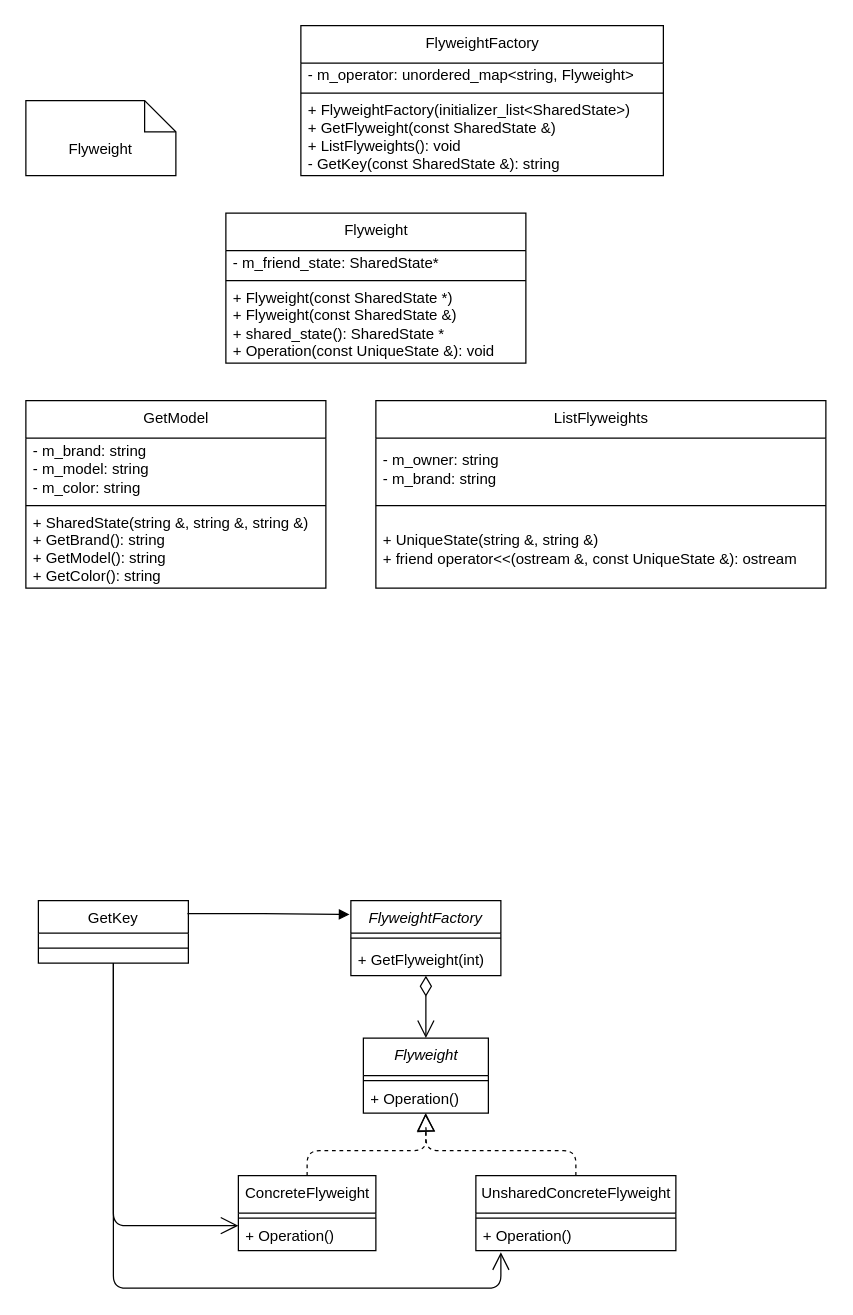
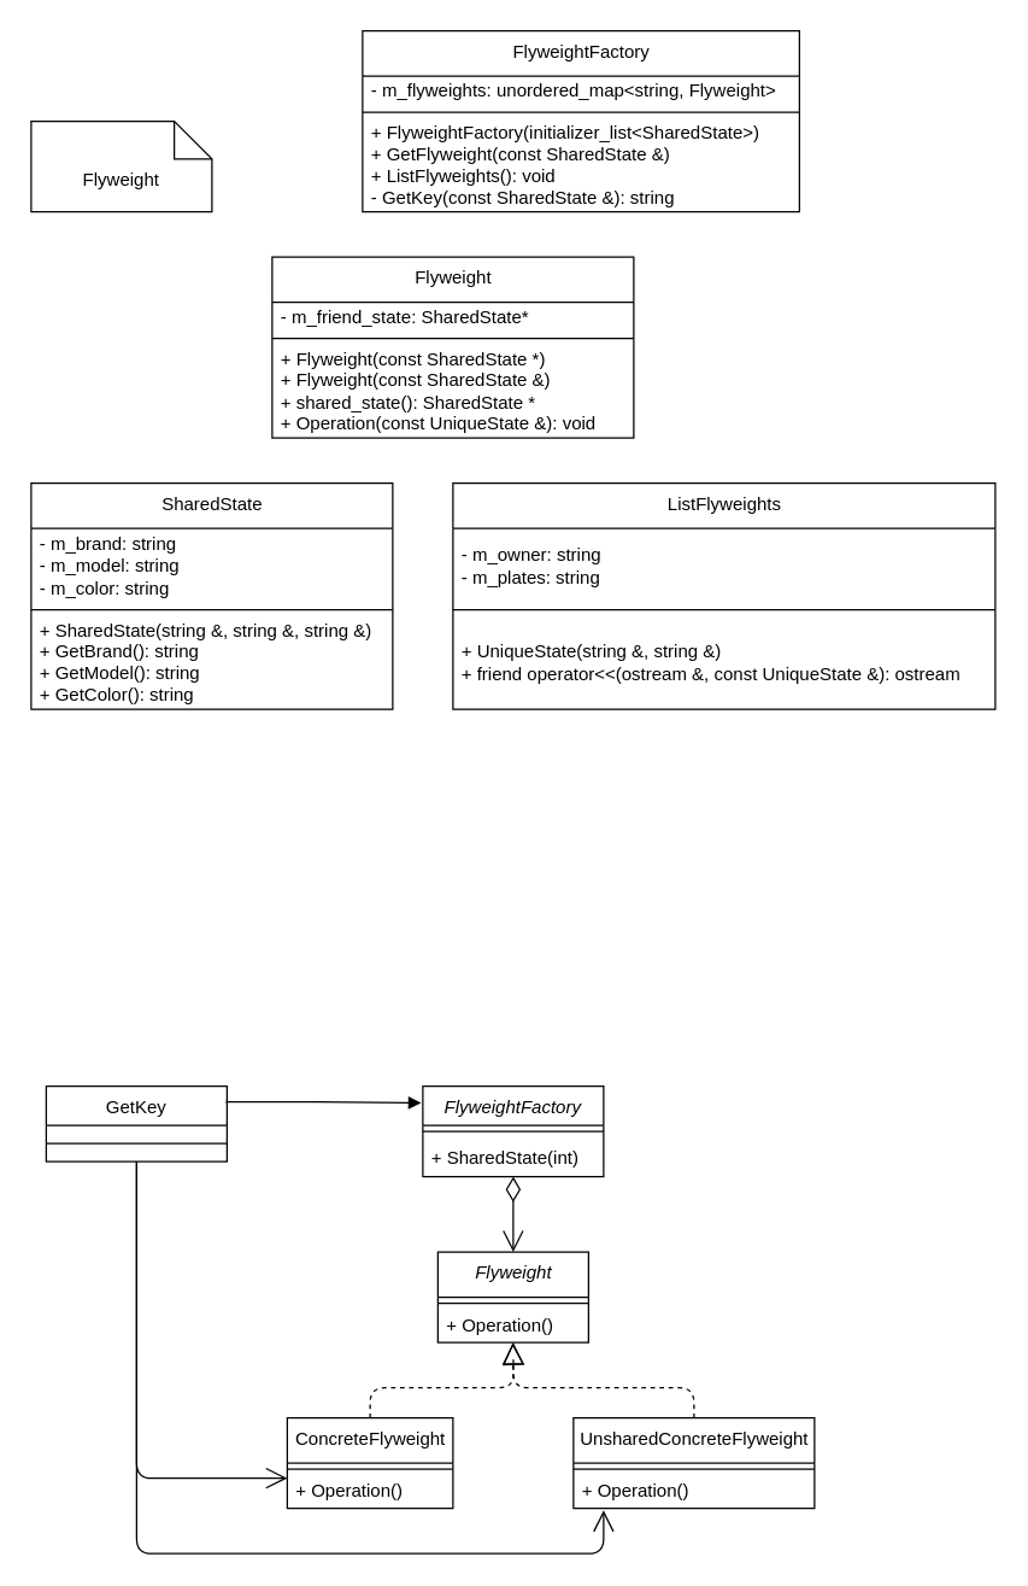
  <mxCell id="0" />
  <mxCell id="1" parent="0" />
  <mxCell id="2" value="GetKey" style="swimlane;fontStyle=0;align=center;verticalAlign=top;childLayout=stackLayout;horizontal=1;startSize=26;horizontalStack=0;resizeParent=1;resizeParentMax=0;resizeLast=0;collapsible=1;marginBottom=0;strokeWidth=1;" parent="1" vertex="1"><mxGeometry x="30" y="720" width="120" height="50" as="geometry" /></mxCell>
  <mxCell id="3" value="" style="line;strokeWidth=1;fillColor=none;align=left;verticalAlign=middle;spacingTop=-1;spacingLeft=3;spacingRight=3;rotatable=0;labelPosition=right;points=[];portConstraint=eastwest;strokeColor=inherit;" parent="2" vertex="1"><mxGeometry y="26" width="120" height="24" as="geometry" /></mxCell>
  <mxCell id="4" value="FlyweightFactory" style="swimlane;fontStyle=2;align=center;verticalAlign=top;childLayout=stackLayout;horizontal=1;startSize=26;horizontalStack=0;resizeParent=1;resizeParentMax=0;resizeLast=0;collapsible=1;marginBottom=0;strokeWidth=1;" parent="1" vertex="1"><mxGeometry x="280" y="720" width="120" height="60" as="geometry" /></mxCell>
  <mxCell id="5" value="" style="line;strokeWidth=1;fillColor=none;align=left;verticalAlign=middle;spacingTop=-1;spacingLeft=3;spacingRight=3;rotatable=0;labelPosition=right;points=[];portConstraint=eastwest;strokeColor=inherit;fontStyle=0" parent="4" vertex="1"><mxGeometry y="26" width="120" height="8" as="geometry" /></mxCell>
- <mxCell id="6" value="+ GetFlyweight(int)" style="text;strokeColor=none;fillColor=none;align=left;verticalAlign=top;spacingLeft=4;spacingRight=4;overflow=hidden;rotatable=0;points=[[0,0.5],[1,0.5]];portConstraint=eastwest;strokeWidth=1;fontStyle=0" parent="4" vertex="1"><mxGeometry y="34" width="120" height="26" as="geometry" /></mxCell>
+ <mxCell id="6" value="+ SharedState(int)" style="text;strokeColor=none;fillColor=none;align=left;verticalAlign=top;spacingLeft=4;spacingRight=4;overflow=hidden;rotatable=0;points=[[0,0.5],[1,0.5]];portConstraint=eastwest;strokeWidth=1;fontStyle=0" parent="4" vertex="1"><mxGeometry y="34" width="120" height="26" as="geometry" /></mxCell>
  <mxCell id="7" value="Flyweight" style="shape=note2;boundedLbl=1;whiteSpace=wrap;html=1;size=25;verticalAlign=top;align=center;" parent="1" vertex="1"><mxGeometry x="20" y="80" width="120" height="60" as="geometry" /></mxCell>
  <mxCell id="8" value="" style="endArrow=block;endFill=1;html=1;edgeStyle=orthogonalEdgeStyle;align=left;verticalAlign=top;entryX=-0.009;entryY=0.185;entryDx=0;entryDy=0;entryPerimeter=0;exitX=0.994;exitY=0.207;exitDx=0;exitDy=0;exitPerimeter=0;" parent="1" source="2" target="4" edge="1"><mxGeometry x="-1" relative="1" as="geometry"><mxPoint x="150" y="744.58" as="sourcePoint" /><mxPoint x="310" y="744.58" as="targetPoint" /><Array as="points"><mxPoint x="220" y="730" /><mxPoint x="279" y="731" /></Array></mxGeometry></mxCell>
  <mxCell id="9" value="&lt;i&gt;Flyweight&lt;/i&gt;" style="swimlane;fontStyle=0;align=center;verticalAlign=top;childLayout=stackLayout;horizontal=1;startSize=30;horizontalStack=0;resizeParent=1;resizeParentMax=0;resizeLast=0;collapsible=0;marginBottom=0;html=1;" parent="1" vertex="1"><mxGeometry x="290" y="830" width="100" height="60" as="geometry" /></mxCell>
  <mxCell id="10" value="" style="line;strokeWidth=1;fillColor=none;align=left;verticalAlign=middle;spacingTop=-1;spacingLeft=3;spacingRight=3;rotatable=0;labelPosition=right;points=[];portConstraint=eastwest;" parent="9" vertex="1"><mxGeometry y="30" width="100" height="8" as="geometry" /></mxCell>
  <mxCell id="11" value="+ Operation()" style="text;html=1;strokeColor=none;fillColor=none;align=left;verticalAlign=middle;spacingLeft=4;spacingRight=4;overflow=hidden;rotatable=0;points=[[0,0.5],[1,0.5]];portConstraint=eastwest;" parent="9" vertex="1"><mxGeometry y="38" width="100" height="22" as="geometry" /></mxCell>
  <mxCell id="12" value="ConcreteFlyweight" style="swimlane;fontStyle=0;align=center;verticalAlign=top;childLayout=stackLayout;horizontal=1;startSize=30;horizontalStack=0;resizeParent=1;resizeParentMax=0;resizeLast=0;collapsible=0;marginBottom=0;html=1;" parent="1" vertex="1"><mxGeometry x="190" y="940" width="110" height="60" as="geometry" /></mxCell>
  <mxCell id="13" value="" style="line;strokeWidth=1;fillColor=none;align=left;verticalAlign=middle;spacingTop=-1;spacingLeft=3;spacingRight=3;rotatable=0;labelPosition=right;points=[];portConstraint=eastwest;" parent="12" vertex="1"><mxGeometry y="30" width="110" height="8" as="geometry" /></mxCell>
  <mxCell id="14" value="+ Operation()" style="text;html=1;strokeColor=none;fillColor=none;align=left;verticalAlign=middle;spacingLeft=4;spacingRight=4;overflow=hidden;rotatable=0;points=[[0,0.5],[1,0.5]];portConstraint=eastwest;" parent="12" vertex="1"><mxGeometry y="38" width="110" height="22" as="geometry" /></mxCell>
  <mxCell id="15" value="UnsharedConcreteFlyweight" style="swimlane;fontStyle=0;align=center;verticalAlign=top;childLayout=stackLayout;horizontal=1;startSize=30;horizontalStack=0;resizeParent=1;resizeParentMax=0;resizeLast=0;collapsible=0;marginBottom=0;html=1;" parent="1" vertex="1"><mxGeometry x="380" y="940" width="160" height="60" as="geometry" /></mxCell>
  <mxCell id="16" value="" style="line;strokeWidth=1;fillColor=none;align=left;verticalAlign=middle;spacingTop=-1;spacingLeft=3;spacingRight=3;rotatable=0;labelPosition=right;points=[];portConstraint=eastwest;" parent="15" vertex="1"><mxGeometry y="30" width="160" height="8" as="geometry" /></mxCell>
  <mxCell id="17" value="+ Operation()" style="text;html=1;strokeColor=none;fillColor=none;align=left;verticalAlign=middle;spacingLeft=4;spacingRight=4;overflow=hidden;rotatable=0;points=[[0,0.5],[1,0.5]];portConstraint=eastwest;" parent="15" vertex="1"><mxGeometry y="38" width="160" height="22" as="geometry" /></mxCell>
  <mxCell id="18" value="" style="endArrow=block;dashed=1;endFill=0;endSize=12;html=1;exitX=0.5;exitY=0;exitDx=0;exitDy=0;edgeStyle=orthogonalEdgeStyle;entryX=0.496;entryY=1.016;entryDx=0;entryDy=0;entryPerimeter=0;" parent="1" source="15" target="11" edge="1"><mxGeometry width="160" relative="1" as="geometry"><mxPoint x="400" y="1070" as="sourcePoint" /><mxPoint x="340" y="990" as="targetPoint" /><Array as="points"><mxPoint x="460" y="920" /><mxPoint x="340" y="920" /><mxPoint x="340" y="900" /><mxPoint x="340" y="900" /></Array></mxGeometry></mxCell>
  <mxCell id="19" value="" style="endArrow=block;dashed=1;endFill=0;endSize=12;html=1;exitX=0.5;exitY=0;exitDx=0;exitDy=0;edgeStyle=orthogonalEdgeStyle;" parent="1" source="12" edge="1"><mxGeometry width="160" relative="1" as="geometry"><mxPoint x="470" y="950" as="sourcePoint" /><mxPoint x="340" y="890" as="targetPoint" /><Array as="points"><mxPoint x="245" y="920" /><mxPoint x="340" y="920" /></Array></mxGeometry></mxCell>
  <mxCell id="20" value="" style="endArrow=open;html=1;endSize=12;startArrow=diamondThin;startSize=14;startFill=0;edgeStyle=orthogonalEdgeStyle;entryX=0.5;entryY=0;entryDx=0;entryDy=0;" parent="1" target="9" edge="1"><mxGeometry relative="1" as="geometry"><mxPoint x="340" y="780" as="sourcePoint" /><mxPoint x="450" y="800" as="targetPoint" /><Array as="points"><mxPoint x="340" y="805" /></Array></mxGeometry></mxCell>
  <mxCell id="21" value="" style="endArrow=open;endFill=1;endSize=12;html=1;exitX=0.5;exitY=1;exitDx=0;exitDy=0;edgeStyle=orthogonalEdgeStyle;" parent="1" source="2" edge="1"><mxGeometry width="160" relative="1" as="geometry"><mxPoint x="30" y="980" as="sourcePoint" /><mxPoint x="190" y="980" as="targetPoint" /><Array as="points"><mxPoint x="90" y="980" /></Array></mxGeometry></mxCell>
  <mxCell id="22" value="" style="endArrow=open;endFill=1;endSize=12;html=1;exitX=0.5;exitY=1;exitDx=0;exitDy=0;edgeStyle=orthogonalEdgeStyle;entryX=0.125;entryY=1.058;entryDx=0;entryDy=0;entryPerimeter=0;" parent="1" source="2" target="17" edge="1"><mxGeometry width="160" relative="1" as="geometry"><mxPoint x="100" y="780" as="sourcePoint" /><mxPoint x="200" y="990" as="targetPoint" /><Array as="points"><mxPoint x="90" y="1030" /><mxPoint x="400" y="1030" /></Array></mxGeometry></mxCell>
  <mxCell id="23" value="Flyweight" style="swimlane;fontStyle=0;align=center;verticalAlign=top;childLayout=stackLayout;horizontal=1;startSize=30;horizontalStack=0;resizeParent=1;resizeParentMax=0;resizeLast=0;collapsible=0;marginBottom=0;html=1;" vertex="1" parent="1"><mxGeometry x="180" y="170" width="240" height="120" as="geometry" /></mxCell>
  <mxCell id="24" value="- m_friend_state: SharedState*" style="text;html=1;strokeColor=none;fillColor=none;align=left;verticalAlign=middle;spacingLeft=4;spacingRight=4;overflow=hidden;rotatable=0;points=[[0,0.5],[1,0.5]];portConstraint=eastwest;" vertex="1" parent="23"><mxGeometry y="30" width="240" height="20" as="geometry" /></mxCell>
  <mxCell id="25" value="" style="line;strokeWidth=1;fillColor=none;align=left;verticalAlign=middle;spacingTop=-1;spacingLeft=3;spacingRight=3;rotatable=0;labelPosition=right;points=[];portConstraint=eastwest;" vertex="1" parent="23"><mxGeometry y="50" width="240" height="8" as="geometry" /></mxCell>
  <mxCell id="26" value="+ Flyweight(const SharedState *)&lt;br&gt;+ Flyweight(const SharedState &amp;amp;)&lt;br&gt;+ shared_state(): SharedState *&lt;br&gt;+ Operation(const UniqueState &amp;amp;): void" style="text;html=1;strokeColor=none;fillColor=none;align=left;verticalAlign=middle;spacingLeft=4;spacingRight=4;overflow=hidden;rotatable=0;points=[[0,0.5],[1,0.5]];portConstraint=eastwest;" vertex="1" parent="23"><mxGeometry y="58" width="240" height="62" as="geometry" /></mxCell>
- <mxCell id="27" value="GetModel" style="swimlane;fontStyle=0;align=center;verticalAlign=top;childLayout=stackLayout;horizontal=1;startSize=30;horizontalStack=0;resizeParent=1;resizeParentMax=0;resizeLast=0;collapsible=0;marginBottom=0;html=1;" vertex="1" parent="1"><mxGeometry x="20" y="320" width="240" height="150" as="geometry" /></mxCell>
+ <mxCell id="27" value="SharedState" style="swimlane;fontStyle=0;align=center;verticalAlign=top;childLayout=stackLayout;horizontal=1;startSize=30;horizontalStack=0;resizeParent=1;resizeParentMax=0;resizeLast=0;collapsible=0;marginBottom=0;html=1;" vertex="1" parent="1"><mxGeometry x="20" y="320" width="240" height="150" as="geometry" /></mxCell>
  <mxCell id="28" value="- m_brand: string&lt;br&gt;- m_model: string&lt;br&gt;- m_color: string" style="text;html=1;strokeColor=none;fillColor=none;align=left;verticalAlign=middle;spacingLeft=4;spacingRight=4;overflow=hidden;rotatable=0;points=[[0,0.5],[1,0.5]];portConstraint=eastwest;" vertex="1" parent="27"><mxGeometry y="30" width="240" height="50" as="geometry" /></mxCell>
  <mxCell id="29" value="" style="line;strokeWidth=1;fillColor=none;align=left;verticalAlign=middle;spacingTop=-1;spacingLeft=3;spacingRight=3;rotatable=0;labelPosition=right;points=[];portConstraint=eastwest;" vertex="1" parent="27"><mxGeometry y="80" width="240" height="8" as="geometry" /></mxCell>
  <mxCell id="30" value="+ SharedState(string &amp;amp;, string &amp;amp;, string &amp;amp;)&lt;br&gt;+ GetBrand(): string&lt;br style=&quot;border-color: var(--border-color);&quot;&gt;+ GetModel(): string&lt;br&gt;+ GetColor(): string&lt;br&gt;+ friend operator&amp;lt;&amp;lt;(ostream &amp;amp;, const SharedState &amp;amp;): std::ostream" style="text;html=1;strokeColor=none;fillColor=none;align=left;verticalAlign=middle;spacingLeft=4;spacingRight=4;overflow=hidden;rotatable=0;points=[[0,0.5],[1,0.5]];portConstraint=eastwest;" vertex="1" parent="27"><mxGeometry y="88" width="240" height="62" as="geometry" /></mxCell>
  <mxCell id="31" value="ListFlyweights" style="swimlane;fontStyle=0;align=center;verticalAlign=top;childLayout=stackLayout;horizontal=1;startSize=30;horizontalStack=0;resizeParent=1;resizeParentMax=0;resizeLast=0;collapsible=0;marginBottom=0;html=1;" vertex="1" parent="1"><mxGeometry x="300" y="320" width="360" height="150" as="geometry" /></mxCell>
- <mxCell id="32" value="- m_owner: string&lt;br&gt;- m_brand: string" style="text;html=1;strokeColor=none;fillColor=none;align=left;verticalAlign=middle;spacingLeft=4;spacingRight=4;overflow=hidden;rotatable=0;points=[[0,0.5],[1,0.5]];portConstraint=eastwest;" vertex="1" parent="31"><mxGeometry y="30" width="360" height="50" as="geometry" /></mxCell>
+ <mxCell id="32" value="- m_owner: string&lt;br&gt;- m_plates: string" style="text;html=1;strokeColor=none;fillColor=none;align=left;verticalAlign=middle;spacingLeft=4;spacingRight=4;overflow=hidden;rotatable=0;points=[[0,0.5],[1,0.5]];portConstraint=eastwest;" vertex="1" parent="31"><mxGeometry y="30" width="360" height="50" as="geometry" /></mxCell>
  <mxCell id="33" value="" style="line;strokeWidth=1;fillColor=none;align=left;verticalAlign=middle;spacingTop=-1;spacingLeft=3;spacingRight=3;rotatable=0;labelPosition=right;points=[];portConstraint=eastwest;" vertex="1" parent="31"><mxGeometry y="80" width="360" height="8" as="geometry" /></mxCell>
  <mxCell id="34" value="+ UniqueState(string &amp;amp;, string &amp;amp;)&lt;br&gt;+ friend operator&amp;lt;&amp;lt;(ostream &amp;amp;, const UniqueState &amp;amp;): ostream" style="text;html=1;strokeColor=none;fillColor=none;align=left;verticalAlign=middle;spacingLeft=4;spacingRight=4;overflow=hidden;rotatable=0;points=[[0,0.5],[1,0.5]];portConstraint=eastwest;" vertex="1" parent="31"><mxGeometry y="88" width="360" height="62" as="geometry" /></mxCell>
  <mxCell id="35" value="FlyweightFactory" style="swimlane;fontStyle=0;align=center;verticalAlign=top;childLayout=stackLayout;horizontal=1;startSize=30;horizontalStack=0;resizeParent=1;resizeParentMax=0;resizeLast=0;collapsible=0;marginBottom=0;html=1;" vertex="1" parent="1"><mxGeometry x="240" y="20" width="290" height="120" as="geometry" /></mxCell>
- <mxCell id="36" value="- m_operator: unordered_map&amp;lt;string, Flyweight&amp;gt;" style="text;html=1;strokeColor=none;fillColor=none;align=left;verticalAlign=middle;spacingLeft=4;spacingRight=4;overflow=hidden;rotatable=0;points=[[0,0.5],[1,0.5]];portConstraint=eastwest;" vertex="1" parent="35"><mxGeometry y="30" width="290" height="20" as="geometry" /></mxCell>
+ <mxCell id="36" value="- m_flyweights: unordered_map&amp;lt;string, Flyweight&amp;gt;" style="text;html=1;strokeColor=none;fillColor=none;align=left;verticalAlign=middle;spacingLeft=4;spacingRight=4;overflow=hidden;rotatable=0;points=[[0,0.5],[1,0.5]];portConstraint=eastwest;" vertex="1" parent="35"><mxGeometry y="30" width="290" height="20" as="geometry" /></mxCell>
  <mxCell id="37" value="" style="line;strokeWidth=1;fillColor=none;align=left;verticalAlign=middle;spacingTop=-1;spacingLeft=3;spacingRight=3;rotatable=0;labelPosition=right;points=[];portConstraint=eastwest;" vertex="1" parent="35"><mxGeometry y="50" width="290" height="8" as="geometry" /></mxCell>
  <mxCell id="38" value="+&amp;nbsp;&lt;span style=&quot;text-align: center;&quot;&gt;FlyweightFactory&lt;/span&gt;(initializer_list&amp;lt;SharedState&amp;gt;)&lt;br&gt;+ GetFlyweight(const SharedState &amp;amp;)&lt;br&gt;+ ListFlyweights(): void&lt;br&gt;- GetKey(const SharedState &amp;amp;): string" style="text;html=1;strokeColor=none;fillColor=none;align=left;verticalAlign=middle;spacingLeft=4;spacingRight=4;overflow=hidden;rotatable=0;points=[[0,0.5],[1,0.5]];portConstraint=eastwest;" vertex="1" parent="35"><mxGeometry y="58" width="290" height="62" as="geometry" /></mxCell>
